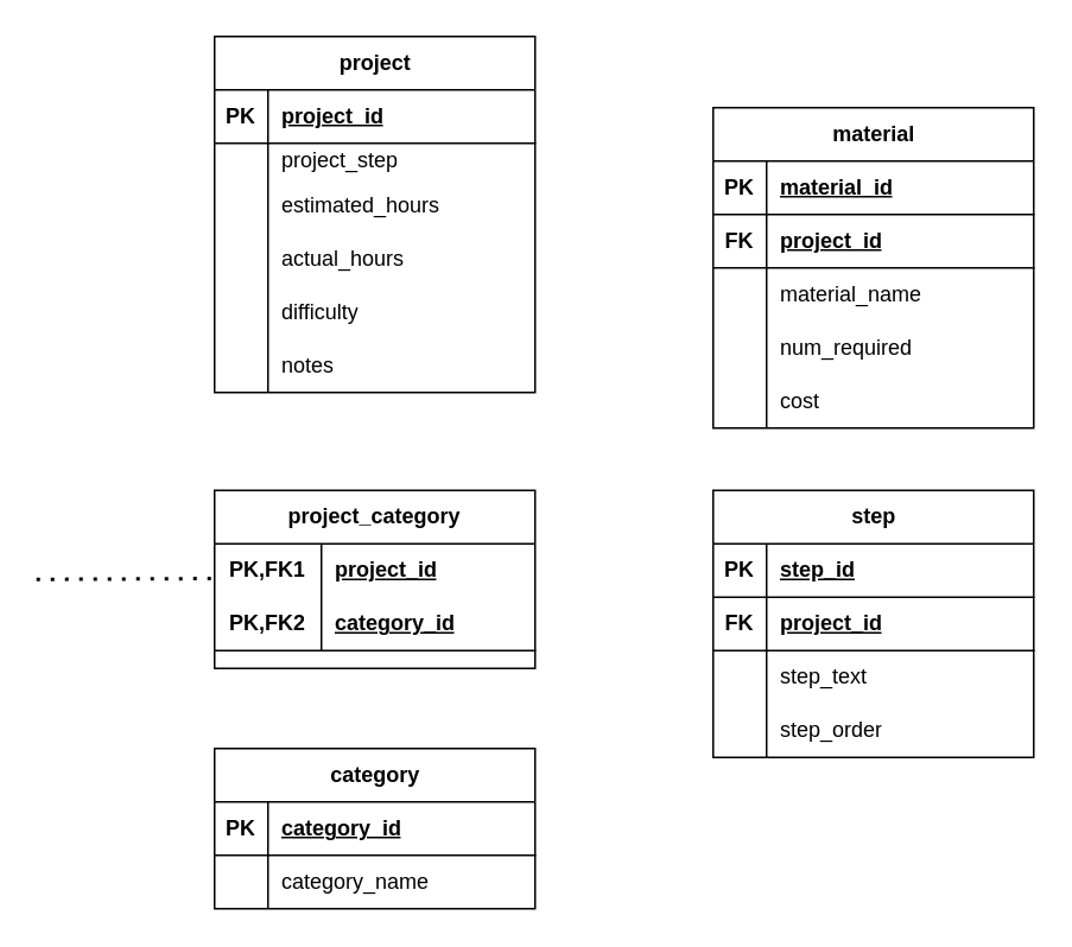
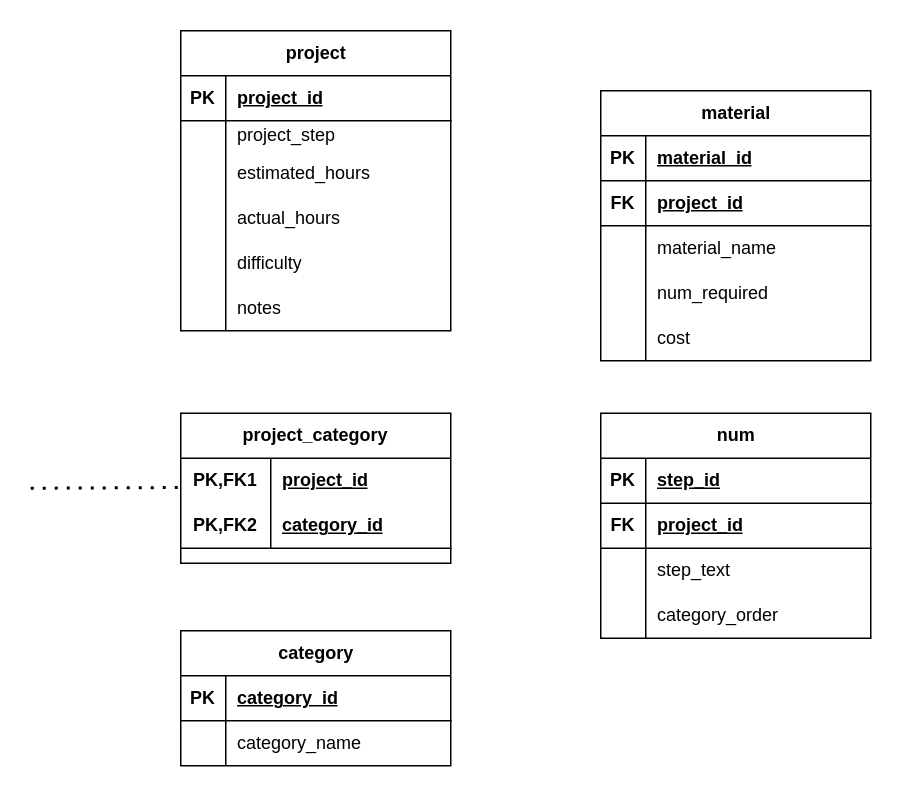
  <mxCell id="0" />
  <mxCell id="1" parent="0" />
  <mxCell id="2" value="project" style="shape=table;startSize=30;container=1;collapsible=1;childLayout=tableLayout;fixedRows=1;rowLines=0;fontStyle=1;align=center;resizeLast=1;html=1;" vertex="1" parent="1"><mxGeometry x="120" y="20" width="180" height="200" as="geometry"><mxRectangle x="120" y="140" width="80" height="30" as="alternateBounds" /></mxGeometry></mxCell>
  <mxCell id="3" value="" style="shape=tableRow;horizontal=0;startSize=0;swimlaneHead=0;swimlaneBody=0;fillColor=none;collapsible=0;dropTarget=0;points=[[0,0.5],[1,0.5]];portConstraint=eastwest;top=0;left=0;right=0;bottom=1;" vertex="1" parent="2"><mxGeometry y="30" width="180" height="30" as="geometry" /></mxCell>
  <mxCell id="4" value="PK" style="shape=partialRectangle;connectable=0;fillColor=none;top=0;left=0;bottom=0;right=0;fontStyle=1;overflow=hidden;whiteSpace=wrap;html=1;" vertex="1" parent="3"><mxGeometry width="30" height="30" as="geometry"><mxRectangle width="30" height="30" as="alternateBounds" /></mxGeometry></mxCell>
  <mxCell id="5" value="project_id" style="shape=partialRectangle;connectable=0;fillColor=none;top=0;left=0;bottom=0;right=0;align=left;spacingLeft=6;fontStyle=5;overflow=hidden;whiteSpace=wrap;html=1;" vertex="1" parent="3"><mxGeometry x="30" width="150" height="30" as="geometry"><mxRectangle width="150" height="30" as="alternateBounds" /></mxGeometry></mxCell>
  <mxCell id="6" value="" style="shape=tableRow;horizontal=0;startSize=0;swimlaneHead=0;swimlaneBody=0;fillColor=none;collapsible=0;dropTarget=0;points=[[0,0.5],[1,0.5]];portConstraint=eastwest;top=0;left=0;right=0;bottom=0;" vertex="1" parent="2"><mxGeometry y="60" width="180" height="20" as="geometry" /></mxCell>
  <mxCell id="7" value="" style="shape=partialRectangle;connectable=0;fillColor=none;top=0;left=0;bottom=0;right=0;editable=1;overflow=hidden;whiteSpace=wrap;html=1;" vertex="1" parent="6"><mxGeometry width="30" height="20" as="geometry"><mxRectangle width="30" height="20" as="alternateBounds" /></mxGeometry></mxCell>
  <mxCell id="8" value="project_step" style="shape=partialRectangle;connectable=0;fillColor=none;top=0;left=0;bottom=0;right=0;align=left;spacingLeft=6;overflow=hidden;whiteSpace=wrap;html=1;" vertex="1" parent="6"><mxGeometry x="30" width="150" height="20" as="geometry"><mxRectangle width="150" height="20" as="alternateBounds" /></mxGeometry></mxCell>
  <mxCell id="9" value="" style="shape=tableRow;horizontal=0;startSize=0;swimlaneHead=0;swimlaneBody=0;fillColor=none;collapsible=0;dropTarget=0;points=[[0,0.5],[1,0.5]];portConstraint=eastwest;top=0;left=0;right=0;bottom=0;" vertex="1" parent="2"><mxGeometry y="80" width="180" height="30" as="geometry" /></mxCell>
  <mxCell id="10" value="" style="shape=partialRectangle;connectable=0;fillColor=none;top=0;left=0;bottom=0;right=0;editable=1;overflow=hidden;whiteSpace=wrap;html=1;" vertex="1" parent="9"><mxGeometry width="30" height="30" as="geometry"><mxRectangle width="30" height="30" as="alternateBounds" /></mxGeometry></mxCell>
  <mxCell id="11" value="estimated_hours" style="shape=partialRectangle;connectable=0;fillColor=none;top=0;left=0;bottom=0;right=0;align=left;spacingLeft=6;overflow=hidden;whiteSpace=wrap;html=1;" vertex="1" parent="9"><mxGeometry x="30" width="150" height="30" as="geometry"><mxRectangle width="150" height="30" as="alternateBounds" /></mxGeometry></mxCell>
  <mxCell id="12" value="" style="shape=tableRow;horizontal=0;startSize=0;swimlaneHead=0;swimlaneBody=0;fillColor=none;collapsible=0;dropTarget=0;points=[[0,0.5],[1,0.5]];portConstraint=eastwest;top=0;left=0;right=0;bottom=0;" vertex="1" parent="2"><mxGeometry y="110" width="180" height="30" as="geometry" /></mxCell>
  <mxCell id="13" value="" style="shape=partialRectangle;connectable=0;fillColor=none;top=0;left=0;bottom=0;right=0;editable=1;overflow=hidden;whiteSpace=wrap;html=1;" vertex="1" parent="12"><mxGeometry width="30" height="30" as="geometry"><mxRectangle width="30" height="30" as="alternateBounds" /></mxGeometry></mxCell>
  <mxCell id="14" value="actual_hours" style="shape=partialRectangle;connectable=0;fillColor=none;top=0;left=0;bottom=0;right=0;align=left;spacingLeft=6;overflow=hidden;whiteSpace=wrap;html=1;" vertex="1" parent="12"><mxGeometry x="30" width="150" height="30" as="geometry"><mxRectangle width="150" height="30" as="alternateBounds" /></mxGeometry></mxCell>
  <mxCell id="15" style="shape=tableRow;horizontal=0;startSize=0;swimlaneHead=0;swimlaneBody=0;fillColor=none;collapsible=0;dropTarget=0;points=[[0,0.5],[1,0.5]];portConstraint=eastwest;top=0;left=0;right=0;bottom=0;" vertex="1" parent="2"><mxGeometry y="140" width="180" height="30" as="geometry" /></mxCell>
  <mxCell id="16" style="shape=partialRectangle;connectable=0;fillColor=none;top=0;left=0;bottom=0;right=0;editable=1;overflow=hidden;whiteSpace=wrap;html=1;" vertex="1" parent="15"><mxGeometry width="30" height="30" as="geometry"><mxRectangle width="30" height="30" as="alternateBounds" /></mxGeometry></mxCell>
  <mxCell id="17" value="difficulty" style="shape=partialRectangle;connectable=0;fillColor=none;top=0;left=0;bottom=0;right=0;align=left;spacingLeft=6;overflow=hidden;whiteSpace=wrap;html=1;" vertex="1" parent="15"><mxGeometry x="30" width="150" height="30" as="geometry"><mxRectangle width="150" height="30" as="alternateBounds" /></mxGeometry></mxCell>
  <mxCell id="18" style="shape=tableRow;horizontal=0;startSize=0;swimlaneHead=0;swimlaneBody=0;fillColor=none;collapsible=0;dropTarget=0;points=[[0,0.5],[1,0.5]];portConstraint=eastwest;top=0;left=0;right=0;bottom=0;" vertex="1" parent="2"><mxGeometry y="170" width="180" height="30" as="geometry" /></mxCell>
  <mxCell id="19" style="shape=partialRectangle;connectable=0;fillColor=none;top=0;left=0;bottom=0;right=0;editable=1;overflow=hidden;whiteSpace=wrap;html=1;" vertex="1" parent="18"><mxGeometry width="30" height="30" as="geometry"><mxRectangle width="30" height="30" as="alternateBounds" /></mxGeometry></mxCell>
  <mxCell id="20" value="notes" style="shape=partialRectangle;connectable=0;fillColor=none;top=0;left=0;bottom=0;right=0;align=left;spacingLeft=6;overflow=hidden;whiteSpace=wrap;html=1;" vertex="1" parent="18"><mxGeometry x="30" width="150" height="30" as="geometry"><mxRectangle width="150" height="30" as="alternateBounds" /></mxGeometry></mxCell>
  <mxCell id="21" value="material" style="shape=table;startSize=30;container=1;collapsible=1;childLayout=tableLayout;fixedRows=1;rowLines=0;fontStyle=1;align=center;resizeLast=1;html=1;" vertex="1" parent="1"><mxGeometry x="400" y="60" width="180" height="180" as="geometry" /></mxCell>
  <mxCell id="22" value="" style="shape=tableRow;horizontal=0;startSize=0;swimlaneHead=0;swimlaneBody=0;fillColor=none;collapsible=0;dropTarget=0;points=[[0,0.5],[1,0.5]];portConstraint=eastwest;top=0;left=0;right=0;bottom=1;" vertex="1" parent="21"><mxGeometry y="30" width="180" height="30" as="geometry" /></mxCell>
  <mxCell id="23" value="PK" style="shape=partialRectangle;connectable=0;fillColor=none;top=0;left=0;bottom=0;right=0;fontStyle=1;overflow=hidden;whiteSpace=wrap;html=1;" vertex="1" parent="22"><mxGeometry width="30" height="30" as="geometry"><mxRectangle width="30" height="30" as="alternateBounds" /></mxGeometry></mxCell>
  <mxCell id="24" value="material_id" style="shape=partialRectangle;connectable=0;fillColor=none;top=0;left=0;bottom=0;right=0;align=left;spacingLeft=6;fontStyle=5;overflow=hidden;whiteSpace=wrap;html=1;" vertex="1" parent="22"><mxGeometry x="30" width="150" height="30" as="geometry"><mxRectangle width="150" height="30" as="alternateBounds" /></mxGeometry></mxCell>
  <mxCell id="25" style="shape=tableRow;horizontal=0;startSize=0;swimlaneHead=0;swimlaneBody=0;fillColor=none;collapsible=0;dropTarget=0;points=[[0,0.5],[1,0.5]];portConstraint=eastwest;top=0;left=0;right=0;bottom=1;" vertex="1" parent="21"><mxGeometry y="60" width="180" height="30" as="geometry" /></mxCell>
  <mxCell id="26" value="FK" style="shape=partialRectangle;connectable=0;fillColor=none;top=0;left=0;bottom=0;right=0;fontStyle=1;overflow=hidden;whiteSpace=wrap;html=1;" vertex="1" parent="25"><mxGeometry width="30" height="30" as="geometry"><mxRectangle width="30" height="30" as="alternateBounds" /></mxGeometry></mxCell>
  <mxCell id="27" value="project_id" style="shape=partialRectangle;connectable=0;fillColor=none;top=0;left=0;bottom=0;right=0;align=left;spacingLeft=6;fontStyle=5;overflow=hidden;whiteSpace=wrap;html=1;" vertex="1" parent="25"><mxGeometry x="30" width="150" height="30" as="geometry"><mxRectangle width="150" height="30" as="alternateBounds" /></mxGeometry></mxCell>
  <mxCell id="28" value="" style="shape=tableRow;horizontal=0;startSize=0;swimlaneHead=0;swimlaneBody=0;fillColor=none;collapsible=0;dropTarget=0;points=[[0,0.5],[1,0.5]];portConstraint=eastwest;top=0;left=0;right=0;bottom=0;" vertex="1" parent="21"><mxGeometry y="90" width="180" height="30" as="geometry" /></mxCell>
  <mxCell id="29" value="" style="shape=partialRectangle;connectable=0;fillColor=none;top=0;left=0;bottom=0;right=0;editable=1;overflow=hidden;whiteSpace=wrap;html=1;" vertex="1" parent="28"><mxGeometry width="30" height="30" as="geometry"><mxRectangle width="30" height="30" as="alternateBounds" /></mxGeometry></mxCell>
  <mxCell id="30" value="material_name" style="shape=partialRectangle;connectable=0;fillColor=none;top=0;left=0;bottom=0;right=0;align=left;spacingLeft=6;overflow=hidden;whiteSpace=wrap;html=1;" vertex="1" parent="28"><mxGeometry x="30" width="150" height="30" as="geometry"><mxRectangle width="150" height="30" as="alternateBounds" /></mxGeometry></mxCell>
  <mxCell id="31" value="" style="shape=tableRow;horizontal=0;startSize=0;swimlaneHead=0;swimlaneBody=0;fillColor=none;collapsible=0;dropTarget=0;points=[[0,0.5],[1,0.5]];portConstraint=eastwest;top=0;left=0;right=0;bottom=0;" vertex="1" parent="21"><mxGeometry y="120" width="180" height="30" as="geometry" /></mxCell>
  <mxCell id="32" value="" style="shape=partialRectangle;connectable=0;fillColor=none;top=0;left=0;bottom=0;right=0;editable=1;overflow=hidden;whiteSpace=wrap;html=1;" vertex="1" parent="31"><mxGeometry width="30" height="30" as="geometry"><mxRectangle width="30" height="30" as="alternateBounds" /></mxGeometry></mxCell>
  <mxCell id="33" value="num_required" style="shape=partialRectangle;connectable=0;fillColor=none;top=0;left=0;bottom=0;right=0;align=left;spacingLeft=6;overflow=hidden;whiteSpace=wrap;html=1;" vertex="1" parent="31"><mxGeometry x="30" width="150" height="30" as="geometry"><mxRectangle width="150" height="30" as="alternateBounds" /></mxGeometry></mxCell>
  <mxCell id="34" value="" style="shape=tableRow;horizontal=0;startSize=0;swimlaneHead=0;swimlaneBody=0;fillColor=none;collapsible=0;dropTarget=0;points=[[0,0.5],[1,0.5]];portConstraint=eastwest;top=0;left=0;right=0;bottom=0;" vertex="1" parent="21"><mxGeometry y="150" width="180" height="30" as="geometry" /></mxCell>
  <mxCell id="35" value="" style="shape=partialRectangle;connectable=0;fillColor=none;top=0;left=0;bottom=0;right=0;editable=1;overflow=hidden;whiteSpace=wrap;html=1;" vertex="1" parent="34"><mxGeometry width="30" height="30" as="geometry"><mxRectangle width="30" height="30" as="alternateBounds" /></mxGeometry></mxCell>
  <mxCell id="36" value="cost" style="shape=partialRectangle;connectable=0;fillColor=none;top=0;left=0;bottom=0;right=0;align=left;spacingLeft=6;overflow=hidden;whiteSpace=wrap;html=1;" vertex="1" parent="34"><mxGeometry x="30" width="150" height="30" as="geometry"><mxRectangle width="150" height="30" as="alternateBounds" /></mxGeometry></mxCell>
  <mxCell id="37" value="category" style="shape=table;startSize=30;container=1;collapsible=1;childLayout=tableLayout;fixedRows=1;rowLines=0;fontStyle=1;align=center;resizeLast=1;html=1;" vertex="1" parent="1"><mxGeometry x="120" y="420" width="180" height="90" as="geometry" /></mxCell>
  <mxCell id="38" value="" style="shape=tableRow;horizontal=0;startSize=0;swimlaneHead=0;swimlaneBody=0;fillColor=none;collapsible=0;dropTarget=0;points=[[0,0.5],[1,0.5]];portConstraint=eastwest;top=0;left=0;right=0;bottom=1;" vertex="1" parent="37"><mxGeometry y="30" width="180" height="30" as="geometry" /></mxCell>
  <mxCell id="39" value="PK" style="shape=partialRectangle;connectable=0;fillColor=none;top=0;left=0;bottom=0;right=0;fontStyle=1;overflow=hidden;whiteSpace=wrap;html=1;" vertex="1" parent="38"><mxGeometry width="30" height="30" as="geometry"><mxRectangle width="30" height="30" as="alternateBounds" /></mxGeometry></mxCell>
  <mxCell id="40" value="category_id" style="shape=partialRectangle;connectable=0;fillColor=none;top=0;left=0;bottom=0;right=0;align=left;spacingLeft=6;fontStyle=5;overflow=hidden;whiteSpace=wrap;html=1;" vertex="1" parent="38"><mxGeometry x="30" width="150" height="30" as="geometry"><mxRectangle width="150" height="30" as="alternateBounds" /></mxGeometry></mxCell>
  <mxCell id="41" value="" style="shape=tableRow;horizontal=0;startSize=0;swimlaneHead=0;swimlaneBody=0;fillColor=none;collapsible=0;dropTarget=0;points=[[0,0.5],[1,0.5]];portConstraint=eastwest;top=0;left=0;right=0;bottom=0;" vertex="1" parent="37"><mxGeometry y="60" width="180" height="30" as="geometry" /></mxCell>
  <mxCell id="42" value="" style="shape=partialRectangle;connectable=0;fillColor=none;top=0;left=0;bottom=0;right=0;editable=1;overflow=hidden;whiteSpace=wrap;html=1;" vertex="1" parent="41"><mxGeometry width="30" height="30" as="geometry"><mxRectangle width="30" height="30" as="alternateBounds" /></mxGeometry></mxCell>
  <mxCell id="43" value="category_name" style="shape=partialRectangle;connectable=0;fillColor=none;top=0;left=0;bottom=0;right=0;align=left;spacingLeft=6;overflow=hidden;whiteSpace=wrap;html=1;" vertex="1" parent="41"><mxGeometry x="30" width="150" height="30" as="geometry"><mxRectangle width="150" height="30" as="alternateBounds" /></mxGeometry></mxCell>
- <mxCell id="44" value="step" style="shape=table;startSize=30;container=1;collapsible=1;childLayout=tableLayout;fixedRows=1;rowLines=0;fontStyle=1;align=center;resizeLast=1;html=1;" vertex="1" parent="1"><mxGeometry x="400" y="275" width="180" height="150" as="geometry" /></mxCell>
+ <mxCell id="44" value="num" style="shape=table;startSize=30;container=1;collapsible=1;childLayout=tableLayout;fixedRows=1;rowLines=0;fontStyle=1;align=center;resizeLast=1;html=1;" vertex="1" parent="1"><mxGeometry x="400" y="275" width="180" height="150" as="geometry" /></mxCell>
  <mxCell id="45" value="" style="shape=tableRow;horizontal=0;startSize=0;swimlaneHead=0;swimlaneBody=0;fillColor=none;collapsible=0;dropTarget=0;points=[[0,0.5],[1,0.5]];portConstraint=eastwest;top=0;left=0;right=0;bottom=1;" vertex="1" parent="44"><mxGeometry y="30" width="180" height="30" as="geometry" /></mxCell>
  <mxCell id="46" value="PK" style="shape=partialRectangle;connectable=0;fillColor=none;top=0;left=0;bottom=0;right=0;fontStyle=1;overflow=hidden;whiteSpace=wrap;html=1;" vertex="1" parent="45"><mxGeometry width="30" height="30" as="geometry"><mxRectangle width="30" height="30" as="alternateBounds" /></mxGeometry></mxCell>
  <mxCell id="47" value="step_id" style="shape=partialRectangle;connectable=0;fillColor=none;top=0;left=0;bottom=0;right=0;align=left;spacingLeft=6;fontStyle=5;overflow=hidden;whiteSpace=wrap;html=1;" vertex="1" parent="45"><mxGeometry x="30" width="150" height="30" as="geometry"><mxRectangle width="150" height="30" as="alternateBounds" /></mxGeometry></mxCell>
  <mxCell id="48" style="shape=tableRow;horizontal=0;startSize=0;swimlaneHead=0;swimlaneBody=0;fillColor=none;collapsible=0;dropTarget=0;points=[[0,0.5],[1,0.5]];portConstraint=eastwest;top=0;left=0;right=0;bottom=1;" vertex="1" parent="44"><mxGeometry y="60" width="180" height="30" as="geometry" /></mxCell>
  <mxCell id="49" value="FK" style="shape=partialRectangle;connectable=0;fillColor=none;top=0;left=0;bottom=0;right=0;fontStyle=1;overflow=hidden;whiteSpace=wrap;html=1;" vertex="1" parent="48"><mxGeometry width="30" height="30" as="geometry"><mxRectangle width="30" height="30" as="alternateBounds" /></mxGeometry></mxCell>
  <mxCell id="50" value="project_id" style="shape=partialRectangle;connectable=0;fillColor=none;top=0;left=0;bottom=0;right=0;align=left;spacingLeft=6;fontStyle=5;overflow=hidden;whiteSpace=wrap;html=1;" vertex="1" parent="48"><mxGeometry x="30" width="150" height="30" as="geometry"><mxRectangle width="150" height="30" as="alternateBounds" /></mxGeometry></mxCell>
  <mxCell id="51" value="" style="shape=tableRow;horizontal=0;startSize=0;swimlaneHead=0;swimlaneBody=0;fillColor=none;collapsible=0;dropTarget=0;points=[[0,0.5],[1,0.5]];portConstraint=eastwest;top=0;left=0;right=0;bottom=0;" vertex="1" parent="44"><mxGeometry y="90" width="180" height="30" as="geometry" /></mxCell>
  <mxCell id="52" value="" style="shape=partialRectangle;connectable=0;fillColor=none;top=0;left=0;bottom=0;right=0;editable=1;overflow=hidden;whiteSpace=wrap;html=1;" vertex="1" parent="51"><mxGeometry width="30" height="30" as="geometry"><mxRectangle width="30" height="30" as="alternateBounds" /></mxGeometry></mxCell>
  <mxCell id="53" value="step_text" style="shape=partialRectangle;connectable=0;fillColor=none;top=0;left=0;bottom=0;right=0;align=left;spacingLeft=6;overflow=hidden;whiteSpace=wrap;html=1;" vertex="1" parent="51"><mxGeometry x="30" width="150" height="30" as="geometry"><mxRectangle width="150" height="30" as="alternateBounds" /></mxGeometry></mxCell>
  <mxCell id="54" value="" style="shape=tableRow;horizontal=0;startSize=0;swimlaneHead=0;swimlaneBody=0;fillColor=none;collapsible=0;dropTarget=0;points=[[0,0.5],[1,0.5]];portConstraint=eastwest;top=0;left=0;right=0;bottom=0;" vertex="1" parent="44"><mxGeometry y="120" width="180" height="30" as="geometry" /></mxCell>
  <mxCell id="55" value="" style="shape=partialRectangle;connectable=0;fillColor=none;top=0;left=0;bottom=0;right=0;editable=1;overflow=hidden;whiteSpace=wrap;html=1;" vertex="1" parent="54"><mxGeometry width="30" height="30" as="geometry"><mxRectangle width="30" height="30" as="alternateBounds" /></mxGeometry></mxCell>
- <mxCell id="56" value="step_order" style="shape=partialRectangle;connectable=0;fillColor=none;top=0;left=0;bottom=0;right=0;align=left;spacingLeft=6;overflow=hidden;whiteSpace=wrap;html=1;" vertex="1" parent="54"><mxGeometry x="30" width="150" height="30" as="geometry"><mxRectangle width="150" height="30" as="alternateBounds" /></mxGeometry></mxCell>
+ <mxCell id="56" value="category_order" style="shape=partialRectangle;connectable=0;fillColor=none;top=0;left=0;bottom=0;right=0;align=left;spacingLeft=6;overflow=hidden;whiteSpace=wrap;html=1;" vertex="1" parent="54"><mxGeometry x="30" width="150" height="30" as="geometry"><mxRectangle width="150" height="30" as="alternateBounds" /></mxGeometry></mxCell>
  <mxCell id="57" value="project_category" style="shape=table;startSize=30;container=1;collapsible=1;childLayout=tableLayout;fixedRows=1;rowLines=0;fontStyle=1;align=center;resizeLast=1;html=1;whiteSpace=wrap;" vertex="1" parent="1"><mxGeometry x="120" y="275" width="180" height="100" as="geometry" /></mxCell>
  <mxCell id="58" value="" style="shape=tableRow;horizontal=0;startSize=0;swimlaneHead=0;swimlaneBody=0;fillColor=none;collapsible=0;dropTarget=0;points=[[0,0.5],[1,0.5]];portConstraint=eastwest;top=0;left=0;right=0;bottom=0;html=1;" vertex="1" parent="57"><mxGeometry y="30" width="180" height="30" as="geometry" /></mxCell>
  <mxCell id="59" value="PK,FK1" style="shape=partialRectangle;connectable=0;fillColor=none;top=0;left=0;bottom=0;right=0;fontStyle=1;overflow=hidden;html=1;whiteSpace=wrap;" vertex="1" parent="58"><mxGeometry width="60" height="30" as="geometry"><mxRectangle width="60" height="30" as="alternateBounds" /></mxGeometry></mxCell>
  <mxCell id="60" value="project_id" style="shape=partialRectangle;connectable=0;fillColor=none;top=0;left=0;bottom=0;right=0;align=left;spacingLeft=6;fontStyle=5;overflow=hidden;html=1;whiteSpace=wrap;" vertex="1" parent="58"><mxGeometry x="60" width="120" height="30" as="geometry"><mxRectangle width="120" height="30" as="alternateBounds" /></mxGeometry></mxCell>
  <mxCell id="61" value="" style="shape=tableRow;horizontal=0;startSize=0;swimlaneHead=0;swimlaneBody=0;fillColor=none;collapsible=0;dropTarget=0;points=[[0,0.5],[1,0.5]];portConstraint=eastwest;top=0;left=0;right=0;bottom=1;html=1;" vertex="1" parent="57"><mxGeometry y="60" width="180" height="30" as="geometry" /></mxCell>
  <mxCell id="62" value="PK,FK2" style="shape=partialRectangle;connectable=0;fillColor=none;top=0;left=0;bottom=0;right=0;fontStyle=1;overflow=hidden;html=1;whiteSpace=wrap;" vertex="1" parent="61"><mxGeometry width="60" height="30" as="geometry"><mxRectangle width="60" height="30" as="alternateBounds" /></mxGeometry></mxCell>
  <mxCell id="63" value="category_id" style="shape=partialRectangle;connectable=0;fillColor=none;top=0;left=0;bottom=0;right=0;align=left;spacingLeft=6;fontStyle=5;overflow=hidden;html=1;whiteSpace=wrap;" vertex="1" parent="61"><mxGeometry x="60" width="120" height="30" as="geometry"><mxRectangle width="120" height="30" as="alternateBounds" /></mxGeometry></mxCell>
  <mxCell id="64" value="" style="endArrow=none;dashed=1;html=1;dashPattern=1 3;strokeWidth=2;rounded=0;" edge="1" parent="1"><mxGeometry width="50" height="50" relative="1" as="geometry"><mxPoint x="20" y="325" as="sourcePoint" /><mxPoint x="120" y="324.5" as="targetPoint" /></mxGeometry></mxCell>
